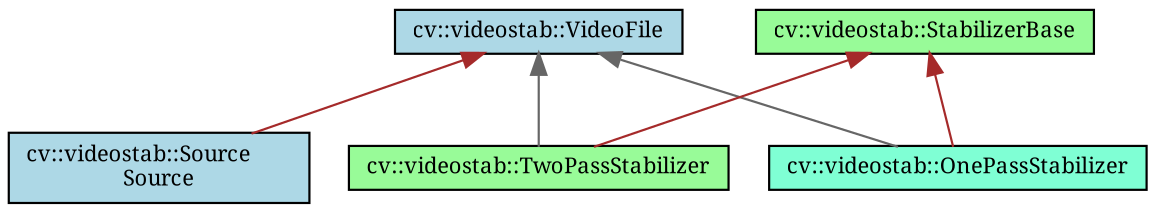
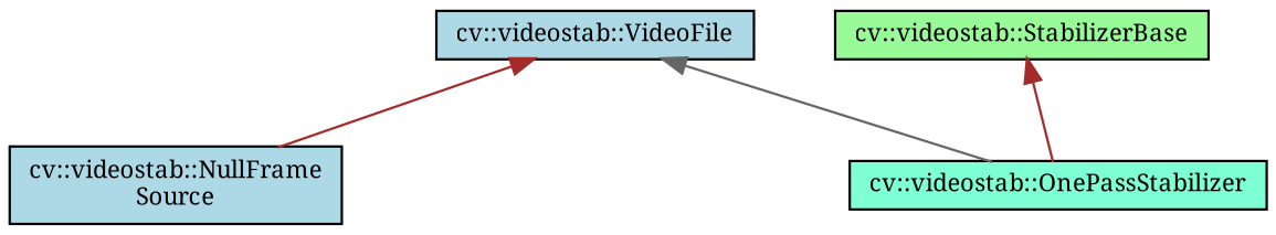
  digraph {
    fontname="Noto Serif"
    rankdir=TB
    node [color=black fillcolor=lightblue fontname="Noto Serif" fontsize=10 shape=record style=filled]
    edge [color=brown dir=back fontname="Noto Serif" fontsize=10 labelfontname=Helvetica labelfontsize=10 style=solid]
    n1 [height=0.2 label="cv::videostab::VideoFile" width=0.4]
-   n2 [height=0.2 label="cv::videostab::Source\lSource" width=0.4]
+   n2 [height=0.2 label="cv::videostab::NullFrame\lSource" width=0.4]
    n3 [fillcolor=aquamarine height=0.2 label="cv::videostab::OnePassStabilizer" width=0.4]
-   n4 [fillcolor=palegreen height=0.2 label="cv::videostab::TwoPassStabilizer" width=0.4]
    n5 [fillcolor=palegreen height=0.2 label="cv::videostab::StabilizerBase" width=0.4]
    n1 -> n2
    n1 -> n3 [color=gray40]
-   n1 -> n4 [color=gray40]
    n5 -> n3
-   n5 -> n4
  }
